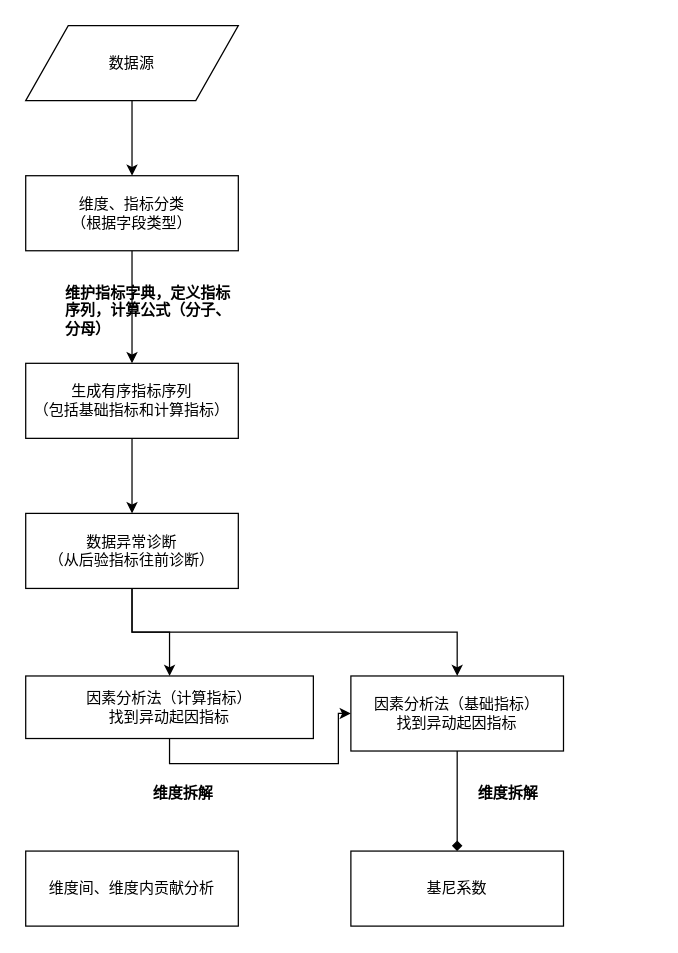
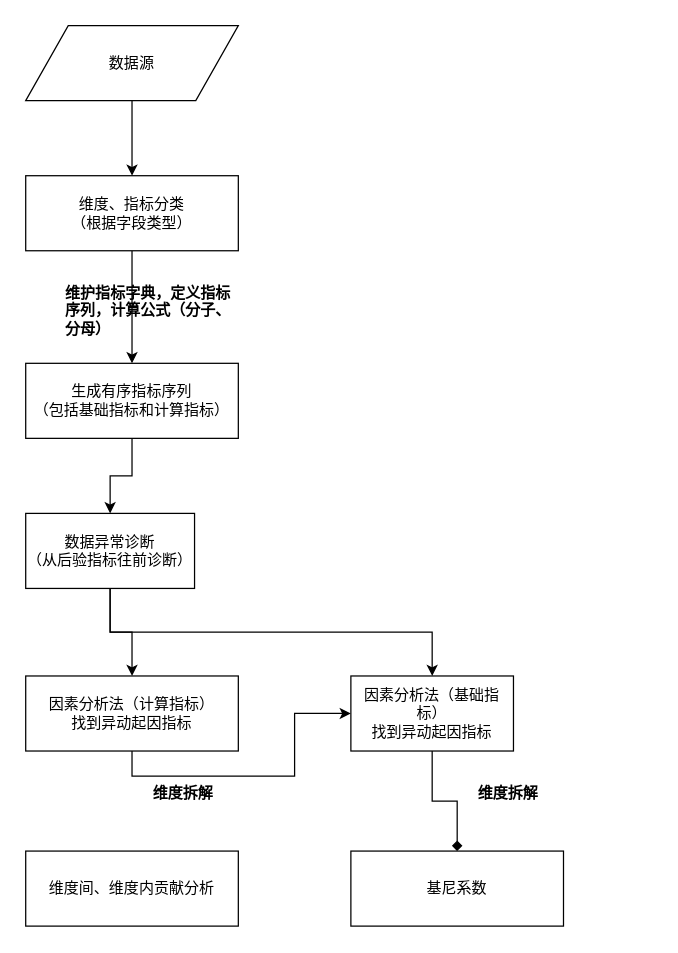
  <mxCell id="0" />
  <mxCell id="1" parent="0" />
  <mxCell id="2" style="edgeStyle=orthogonalEdgeStyle;rounded=0;orthogonalLoop=1;jettySize=auto;html=1;exitX=0.5;exitY=1;exitDx=0;exitDy=0;entryX=0.5;entryY=0;entryDx=0;entryDy=0;" parent="1" source="3" target="5" edge="1"><mxGeometry relative="1" as="geometry" /></mxCell>
  <mxCell id="3" value="数据源" style="shape=parallelogram;perimeter=parallelogramPerimeter;whiteSpace=wrap;html=1;" parent="1" vertex="1"><mxGeometry x="20" y="20" width="170" height="60" as="geometry" /></mxCell>
  <mxCell id="4" style="edgeStyle=orthogonalEdgeStyle;rounded=0;orthogonalLoop=1;jettySize=auto;html=1;exitX=0.5;exitY=1;exitDx=0;exitDy=0;entryX=0.5;entryY=0;entryDx=0;entryDy=0;" parent="1" source="5" target="9" edge="1"><mxGeometry relative="1" as="geometry" /></mxCell>
  <mxCell id="5" value="维度、指标分类&lt;br&gt;（根据字段类型）" style="rounded=0;whiteSpace=wrap;html=1;" parent="1" vertex="1"><mxGeometry x="20" y="140" width="170" height="60" as="geometry" /></mxCell>
  <mxCell id="6" style="edgeStyle=orthogonalEdgeStyle;rounded=0;orthogonalLoop=1;jettySize=auto;html=1;exitX=0.5;exitY=1;exitDx=0;exitDy=0;" parent="1" source="7" target="14" edge="1"><mxGeometry relative="1" as="geometry" /></mxCell>
- <mxCell id="7" value="因素分析法（计算指标）&lt;br&gt;找到异动起因指标" style="rounded=0;whiteSpace=wrap;html=1;" parent="1" vertex="1"><mxGeometry x="20" y="540" width="230" height="50" as="geometry" /></mxCell>
+ <mxCell id="7" value="因素分析法（计算指标）&lt;br&gt;找到异动起因指标" style="rounded=0;whiteSpace=wrap;html=1;" parent="1" vertex="1"><mxGeometry x="20" y="540" width="170" height="60" as="geometry" /></mxCell>
  <mxCell id="8" style="edgeStyle=orthogonalEdgeStyle;rounded=0;orthogonalLoop=1;jettySize=auto;html=1;exitX=0.5;exitY=1;exitDx=0;exitDy=0;" parent="1" source="9" target="19" edge="1"><mxGeometry relative="1" as="geometry" /></mxCell>
  <mxCell id="9" value="生成有序指标序列&lt;br&gt;（包括基础指标和计算指标）" style="rounded=0;whiteSpace=wrap;html=1;" parent="1" vertex="1"><mxGeometry x="20" y="290" width="170" height="60" as="geometry" /></mxCell>
  <mxCell id="10" value="维护指标字典，定义指标序列，计算公式（分子、分母）" style="text;html=1;strokeColor=none;fillColor=none;align=left;verticalAlign=top;whiteSpace=wrap;rounded=0;fontStyle=1" parent="1" vertex="1"><mxGeometry x="50" y="220" width="140" height="50" as="geometry" /></mxCell>
  <mxCell id="11" value="维度间、维度内贡献分析" style="rounded=0;whiteSpace=wrap;html=1;" parent="1" vertex="1"><mxGeometry x="20" y="680" width="170" height="60" as="geometry" /></mxCell>
  <mxCell id="12" value="维度拆解" style="text;html=1;strokeColor=none;fillColor=none;align=left;verticalAlign=top;whiteSpace=wrap;rounded=0;fontStyle=1" parent="1" vertex="1"><mxGeometry x="120" y="620" width="140" height="50" as="geometry" /></mxCell>
  <mxCell id="13" style="edgeStyle=orthogonalEdgeStyle;rounded=0;orthogonalLoop=1;jettySize=auto;html=1;exitX=0.5;exitY=1;exitDx=0;exitDy=0;endArrow=diamond;" parent="1" source="14" target="15" edge="1"><mxGeometry relative="1" as="geometry" /></mxCell>
- <mxCell id="14" value="因素分析法（基础指标）&lt;br&gt;找到异动起因指标" style="rounded=0;whiteSpace=wrap;html=1;" parent="1" vertex="1"><mxGeometry x="280" y="540" width="170" height="60" as="geometry" /></mxCell>
+ <mxCell id="14" value="因素分析法（基础指标）&lt;br&gt;找到异动起因指标" style="rounded=0;whiteSpace=wrap;html=1;" parent="1" vertex="1"><mxGeometry x="280" y="540" width="130" height="60" as="geometry" /></mxCell>
  <mxCell id="15" value="基尼系数" style="rounded=0;whiteSpace=wrap;html=1;" parent="1" vertex="1"><mxGeometry x="280" y="680" width="170" height="60" as="geometry" /></mxCell>
  <mxCell id="16" value="维度拆解" style="text;html=1;strokeColor=none;fillColor=none;align=left;verticalAlign=top;whiteSpace=wrap;rounded=0;fontStyle=1" parent="1" vertex="1"><mxGeometry x="380" y="620" width="140" height="50" as="geometry" /></mxCell>
  <mxCell id="17" style="edgeStyle=orthogonalEdgeStyle;rounded=0;orthogonalLoop=1;jettySize=auto;html=1;exitX=0.5;exitY=1;exitDx=0;exitDy=0;entryX=0.5;entryY=0;entryDx=0;entryDy=0;" parent="1" source="19" target="7" edge="1"><mxGeometry relative="1" as="geometry" /></mxCell>
  <mxCell id="18" style="edgeStyle=orthogonalEdgeStyle;rounded=0;orthogonalLoop=1;jettySize=auto;html=1;exitX=0.5;exitY=1;exitDx=0;exitDy=0;entryX=0.5;entryY=0;entryDx=0;entryDy=0;" parent="1" source="19" target="14" edge="1"><mxGeometry relative="1" as="geometry" /></mxCell>
- <mxCell id="19" value="数据异常诊断&lt;br&gt;（从后验指标往前诊断）" style="rounded=0;whiteSpace=wrap;html=1;" parent="1" vertex="1"><mxGeometry x="20" y="410" width="170" height="60" as="geometry" /></mxCell>
+ <mxCell id="19" value="数据异常诊断&lt;br&gt;（从后验指标往前诊断）" style="rounded=0;whiteSpace=wrap;html=1;" parent="1" vertex="1"><mxGeometry x="20" y="410" width="135" height="60" as="geometry" /></mxCell>
